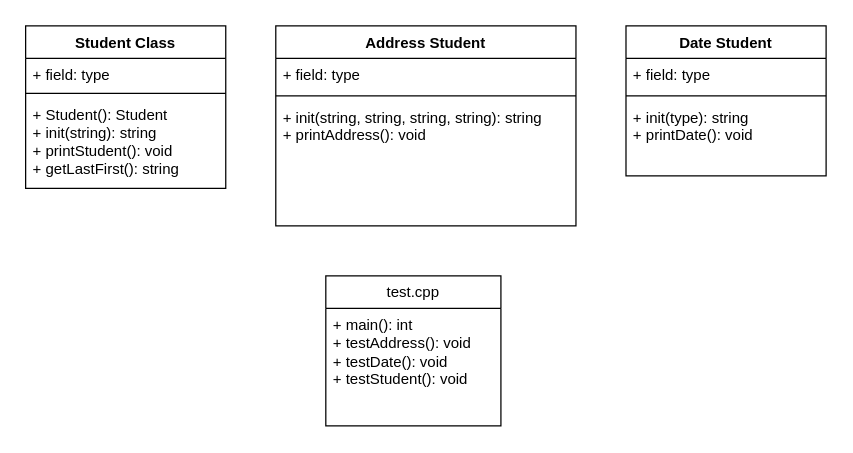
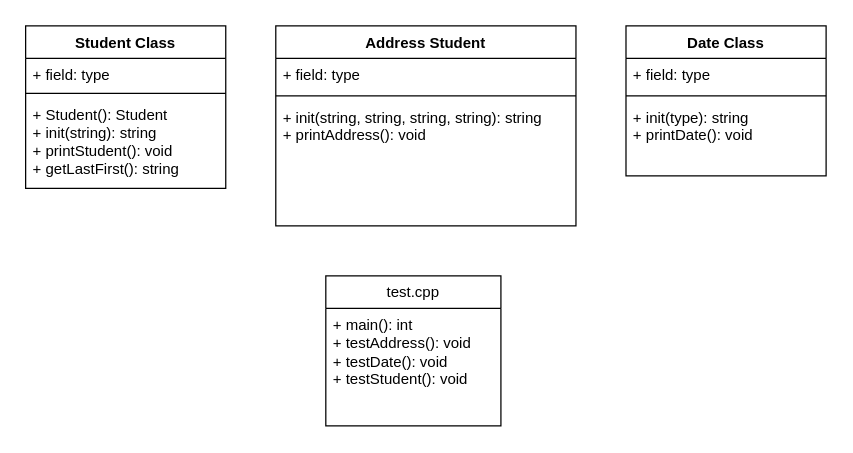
  <mxCell id="0" />
  <mxCell id="1" parent="0" />
  <mxCell id="2" value="Student Class" style="swimlane;fontStyle=1;align=center;verticalAlign=top;childLayout=stackLayout;horizontal=1;startSize=26;horizontalStack=0;resizeParent=1;resizeParentMax=0;resizeLast=0;collapsible=1;marginBottom=0;whiteSpace=wrap;html=1;" vertex="1" parent="1"><mxGeometry x="20" y="20" width="160" height="130" as="geometry" /></mxCell>
  <mxCell id="3" value="+ field: type" style="text;strokeColor=none;fillColor=none;align=left;verticalAlign=top;spacingLeft=4;spacingRight=4;overflow=hidden;rotatable=0;points=[[0,0.5],[1,0.5]];portConstraint=eastwest;whiteSpace=wrap;html=1;" vertex="1" parent="2"><mxGeometry y="26" width="160" height="24" as="geometry" /></mxCell>
  <mxCell id="4" value="" style="line;strokeWidth=1;fillColor=none;align=left;verticalAlign=middle;spacingTop=-1;spacingLeft=3;spacingRight=3;rotatable=0;labelPosition=right;points=[];portConstraint=eastwest;strokeColor=inherit;" vertex="1" parent="2"><mxGeometry y="50" width="160" height="8" as="geometry" /></mxCell>
  <mxCell id="5" value="&lt;div&gt;+ Student(): Student&lt;/div&gt;&lt;div&gt;+ init(string): string&lt;/div&gt;&lt;div&gt;+ printStudent(): void&lt;/div&gt;&lt;div&gt;+ getLastFirst(): string&lt;/div&gt;" style="text;strokeColor=none;fillColor=none;align=left;verticalAlign=top;spacingLeft=4;spacingRight=4;overflow=hidden;rotatable=0;points=[[0,0.5],[1,0.5]];portConstraint=eastwest;whiteSpace=wrap;html=1;" vertex="1" parent="2"><mxGeometry y="58" width="160" height="72" as="geometry" /></mxCell>
  <mxCell id="6" value="&lt;div&gt;Address Student&lt;/div&gt;&lt;div&gt;&lt;br&gt;&lt;/div&gt;" style="swimlane;fontStyle=1;align=center;verticalAlign=top;childLayout=stackLayout;horizontal=1;startSize=26;horizontalStack=0;resizeParent=1;resizeParentMax=0;resizeLast=0;collapsible=1;marginBottom=0;whiteSpace=wrap;html=1;" vertex="1" parent="1"><mxGeometry x="220" y="20" width="240" height="160" as="geometry" /></mxCell>
  <mxCell id="7" value="+ field: type" style="text;strokeColor=none;fillColor=none;align=left;verticalAlign=top;spacingLeft=4;spacingRight=4;overflow=hidden;rotatable=0;points=[[0,0.5],[1,0.5]];portConstraint=eastwest;whiteSpace=wrap;html=1;" vertex="1" parent="6"><mxGeometry y="26" width="240" height="26" as="geometry" /></mxCell>
  <mxCell id="8" value="" style="line;strokeWidth=1;fillColor=none;align=left;verticalAlign=middle;spacingTop=-1;spacingLeft=3;spacingRight=3;rotatable=0;labelPosition=right;points=[];portConstraint=eastwest;strokeColor=inherit;" vertex="1" parent="6"><mxGeometry y="52" width="240" height="8" as="geometry" /></mxCell>
  <mxCell id="9" value="&lt;div&gt;+ init(string, string, string, string): string&lt;/div&gt;&lt;div&gt;+ printAddress(): void&lt;/div&gt;" style="text;strokeColor=none;fillColor=none;align=left;verticalAlign=top;spacingLeft=4;spacingRight=4;overflow=hidden;rotatable=0;points=[[0,0.5],[1,0.5]];portConstraint=eastwest;whiteSpace=wrap;html=1;" vertex="1" parent="6"><mxGeometry y="60" width="240" height="100" as="geometry" /></mxCell>
- <mxCell id="10" value="Date Student" style="swimlane;fontStyle=1;align=center;verticalAlign=top;childLayout=stackLayout;horizontal=1;startSize=26;horizontalStack=0;resizeParent=1;resizeParentMax=0;resizeLast=0;collapsible=1;marginBottom=0;whiteSpace=wrap;html=1;" vertex="1" parent="1"><mxGeometry x="500" y="20" width="160" height="120" as="geometry" /></mxCell>
+ <mxCell id="10" value="Date Class" style="swimlane;fontStyle=1;align=center;verticalAlign=top;childLayout=stackLayout;horizontal=1;startSize=26;horizontalStack=0;resizeParent=1;resizeParentMax=0;resizeLast=0;collapsible=1;marginBottom=0;whiteSpace=wrap;html=1;" vertex="1" parent="1"><mxGeometry x="500" y="20" width="160" height="120" as="geometry" /></mxCell>
  <mxCell id="11" value="+ field: type" style="text;strokeColor=none;fillColor=none;align=left;verticalAlign=top;spacingLeft=4;spacingRight=4;overflow=hidden;rotatable=0;points=[[0,0.5],[1,0.5]];portConstraint=eastwest;whiteSpace=wrap;html=1;" vertex="1" parent="10"><mxGeometry y="26" width="160" height="26" as="geometry" /></mxCell>
  <mxCell id="12" value="" style="line;strokeWidth=1;fillColor=none;align=left;verticalAlign=middle;spacingTop=-1;spacingLeft=3;spacingRight=3;rotatable=0;labelPosition=right;points=[];portConstraint=eastwest;strokeColor=inherit;" vertex="1" parent="10"><mxGeometry y="52" width="160" height="8" as="geometry" /></mxCell>
  <mxCell id="13" value="&lt;div&gt;+ init(type): string&lt;/div&gt;&lt;div&gt;+ printDate(): void&lt;/div&gt;" style="text;strokeColor=none;fillColor=none;align=left;verticalAlign=top;spacingLeft=4;spacingRight=4;overflow=hidden;rotatable=0;points=[[0,0.5],[1,0.5]];portConstraint=eastwest;whiteSpace=wrap;html=1;" vertex="1" parent="10"><mxGeometry y="60" width="160" height="60" as="geometry" /></mxCell>
  <mxCell id="14" value="&lt;div&gt;test.cpp&lt;/div&gt;" style="swimlane;fontStyle=0;childLayout=stackLayout;horizontal=1;startSize=26;fillColor=none;horizontalStack=0;resizeParent=1;resizeParentMax=0;resizeLast=0;collapsible=1;marginBottom=0;whiteSpace=wrap;html=1;" vertex="1" parent="1"><mxGeometry x="260" y="220" width="140" height="120" as="geometry" /></mxCell>
  <mxCell id="15" value="&lt;div&gt;+ main(): int&lt;/div&gt;&lt;div&gt;+ testAddress(): void&lt;/div&gt;&lt;div&gt;+ testDate(): void&lt;/div&gt;&lt;div&gt;+ testStudent(): void&lt;/div&gt;" style="text;strokeColor=none;fillColor=none;align=left;verticalAlign=top;spacingLeft=4;spacingRight=4;overflow=hidden;rotatable=0;points=[[0,0.5],[1,0.5]];portConstraint=eastwest;whiteSpace=wrap;html=1;" vertex="1" parent="14"><mxGeometry y="26" width="140" height="94" as="geometry" /></mxCell>
